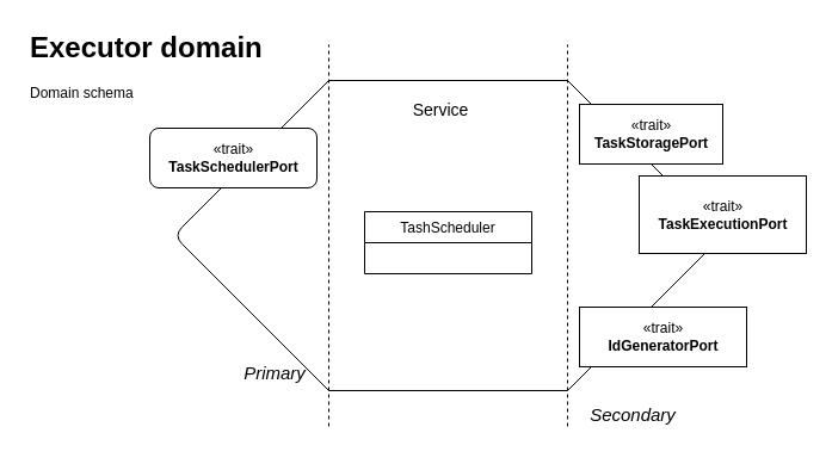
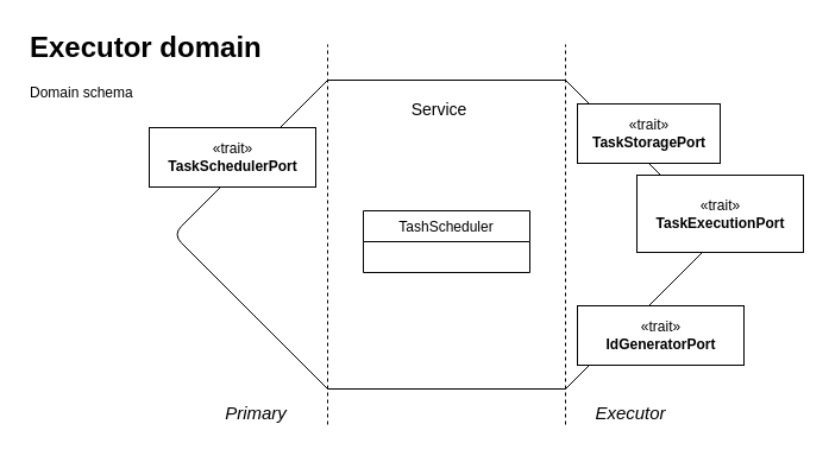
  <mxCell id="0" />
  <mxCell id="1" parent="0" />
  <mxCell id="2" value="" style="endArrow=none;dashed=1;html=1;" edge="1" parent="1"><mxGeometry width="50" height="50" relative="1" as="geometry"><mxPoint x="275" y="357" as="sourcePoint" /><mxPoint x="275" y="37" as="targetPoint" /></mxGeometry></mxCell>
  <mxCell id="3" value="&lt;h1&gt;Executor domain&lt;/h1&gt;&lt;p&gt;Domain schema&lt;/p&gt;" style="text;html=1;strokeColor=none;fillColor=none;spacing=5;spacingTop=-20;whiteSpace=wrap;overflow=hidden;rounded=0;" vertex="1" parent="1"><mxGeometry x="20" y="20" width="220" height="70" as="geometry" /></mxCell>
  <mxCell id="4" value="" style="endArrow=none;html=1;" edge="1" parent="1"><mxGeometry width="50" height="50" relative="1" as="geometry"><mxPoint x="275" y="327" as="sourcePoint" /><mxPoint x="275" y="67" as="targetPoint" /><Array as="points"><mxPoint x="145" y="197" /></Array></mxGeometry></mxCell>
  <mxCell id="5" value="" style="endArrow=none;html=1;" edge="1" parent="1"><mxGeometry width="50" height="50" relative="1" as="geometry"><mxPoint x="475" y="327" as="sourcePoint" /><mxPoint x="475" y="67" as="targetPoint" /><Array as="points"><mxPoint x="605" y="197" /></Array></mxGeometry></mxCell>
  <mxCell id="6" value="" style="endArrow=none;html=1;" edge="1" parent="1"><mxGeometry width="50" height="50" relative="1" as="geometry"><mxPoint x="275" y="67" as="sourcePoint" /><mxPoint x="475" y="67" as="targetPoint" /></mxGeometry></mxCell>
  <mxCell id="7" value="" style="endArrow=none;html=1;" edge="1" parent="1"><mxGeometry width="50" height="50" relative="1" as="geometry"><mxPoint x="275" y="327" as="sourcePoint" /><mxPoint x="475" y="327" as="targetPoint" /></mxGeometry></mxCell>
- <mxCell id="8" value="«trait»&lt;br&gt;&lt;b&gt;TaskSchedulerPort&lt;/b&gt;" style="html=1;rounded=1;" vertex="1" parent="1"><mxGeometry x="125" y="107" width="140" height="50" as="geometry" /></mxCell>
- <mxCell id="9" value="&lt;font style=&quot;font-size: 15px&quot;&gt;Primary&lt;/font&gt;" style="text;html=1;strokeColor=none;fillColor=none;align=center;verticalAlign=middle;whiteSpace=wrap;rounded=0;fontStyle=2" vertex="1" parent="1"><mxGeometry x="190" y="292" width="80" height="40" as="geometry" /></mxCell>
+ <mxCell id="8" value="«trait»&lt;br&gt;&lt;b&gt;TaskSchedulerPort&lt;/b&gt;" style="html=1;" vertex="1" parent="1"><mxGeometry x="125" y="107" width="140" height="50" as="geometry" /></mxCell>
+ <mxCell id="9" value="&lt;font style=&quot;font-size: 15px&quot;&gt;Primary&lt;/font&gt;" style="text;html=1;strokeColor=none;fillColor=none;align=center;verticalAlign=middle;whiteSpace=wrap;rounded=0;fontStyle=2" vertex="1" parent="1"><mxGeometry x="175" y="327" width="80" height="40" as="geometry" /></mxCell>
  <mxCell id="10" value="" style="endArrow=none;dashed=1;html=1;" edge="1" parent="1"><mxGeometry width="50" height="50" relative="1" as="geometry"><mxPoint x="475" y="357" as="sourcePoint" /><mxPoint x="475" y="37" as="targetPoint" /></mxGeometry></mxCell>
- <mxCell id="11" value="&lt;font style=&quot;font-size: 15px&quot;&gt;Secondary&lt;/font&gt;" style="text;html=1;strokeColor=none;fillColor=none;align=center;verticalAlign=middle;whiteSpace=wrap;rounded=0;fontStyle=2" vertex="1" parent="1"><mxGeometry x="475" y="327" width="110" height="40" as="geometry" /></mxCell>
+ <mxCell id="11" value="&lt;font style=&quot;font-size: 15px&quot;&gt;Executor&lt;/font&gt;" style="text;html=1;strokeColor=none;fillColor=none;align=center;verticalAlign=middle;whiteSpace=wrap;rounded=0;fontStyle=2" vertex="1" parent="1"><mxGeometry x="475" y="327" width="110" height="40" as="geometry" /></mxCell>
  <mxCell id="12" value="«trait»&lt;br&gt;&lt;b&gt;TaskStoragePort&lt;/b&gt;" style="html=1;" vertex="1" parent="1"><mxGeometry x="485" y="87" width="120" height="50" as="geometry" /></mxCell>
  <mxCell id="13" value="«trait»&lt;br&gt;&lt;b&gt;TaskExecutionPort&lt;/b&gt;" style="html=1;" vertex="1" parent="1"><mxGeometry x="535" y="147" width="140" height="65" as="geometry" /></mxCell>
  <mxCell id="14" value="«trait»&lt;br&gt;&lt;b&gt;IdGeneratorPort&lt;/b&gt;" style="html=1;" vertex="1" parent="1"><mxGeometry x="485" y="257" width="140" height="50" as="geometry" /></mxCell>
  <mxCell id="15" value="&lt;font style=&quot;font-size: 14px&quot;&gt;Service&lt;/font&gt;" style="text;html=1;strokeColor=none;fillColor=none;align=center;verticalAlign=middle;whiteSpace=wrap;rounded=0;" vertex="1" parent="1"><mxGeometry x="341" y="77" width="56" height="30" as="geometry" /></mxCell>
  <mxCell id="16" value="TashScheduler" style="swimlane;fontStyle=0;childLayout=stackLayout;horizontal=1;startSize=26;fillColor=none;horizontalStack=0;resizeParent=1;resizeParentMax=0;resizeLast=0;collapsible=1;marginBottom=0;" vertex="1" parent="1"><mxGeometry x="305" y="177" width="140" height="52" as="geometry" /></mxCell>
